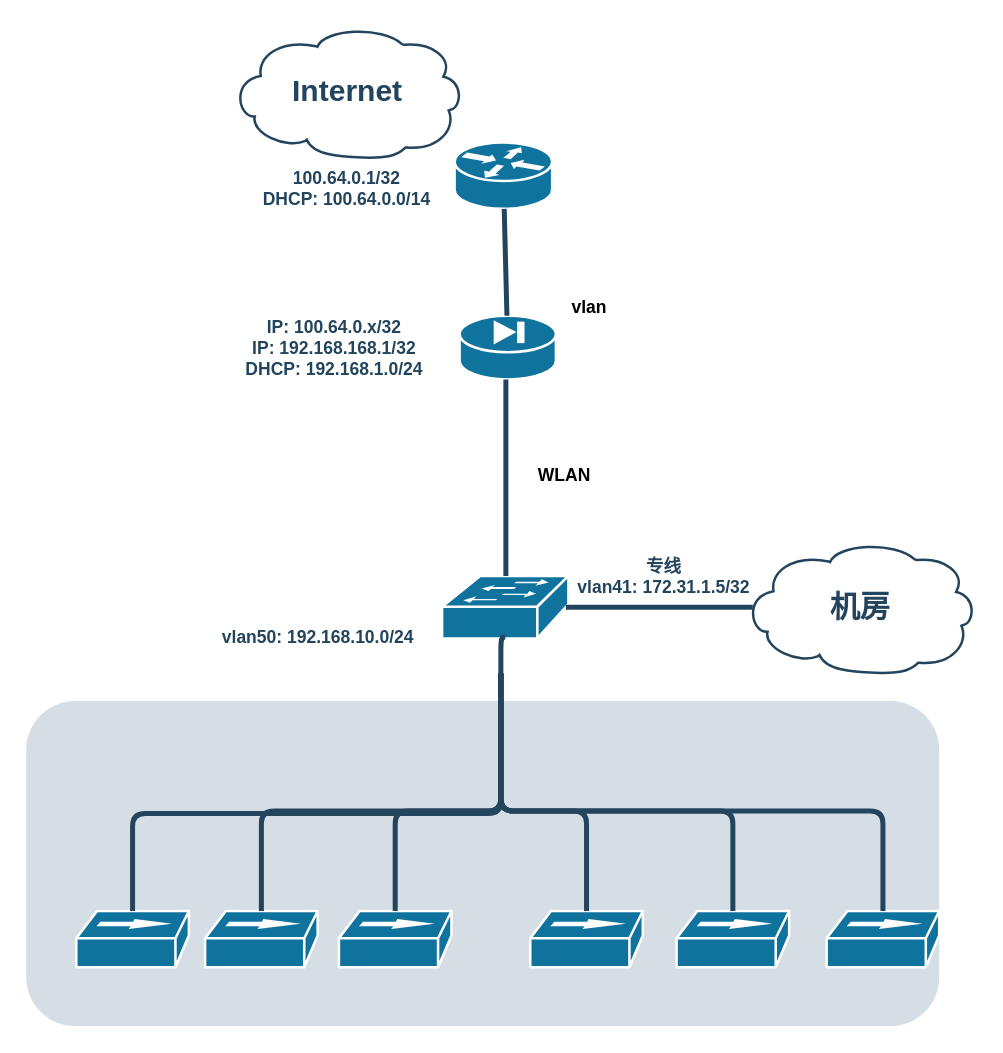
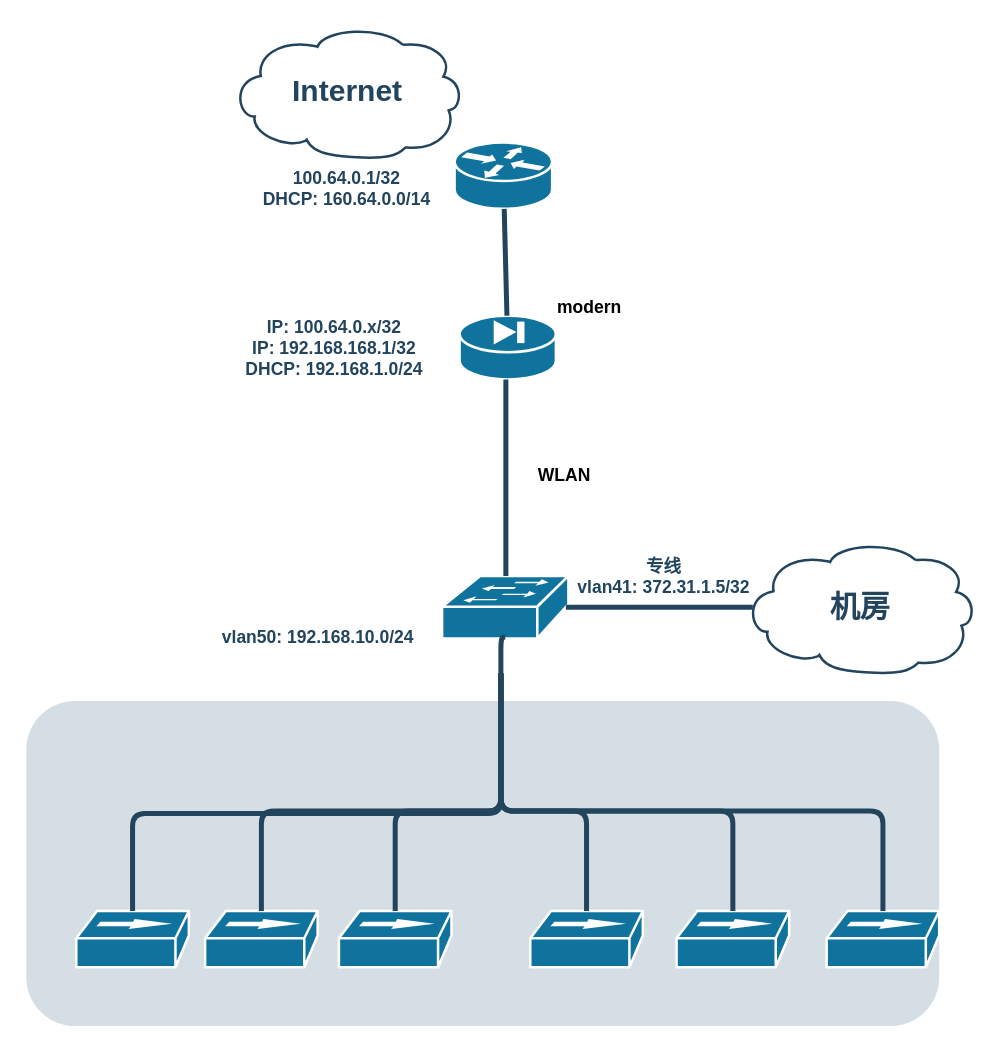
  <mxCell id="0" />
  <mxCell id="1" parent="0" />
  <mxCell id="2" value="" style="rounded=1;whiteSpace=wrap;html=1;strokeColor=none;fillColor=#BAC8D3;fontSize=24;fontColor=#23445D;align=center;opacity=60;" parent="1" vertex="1"><mxGeometry x="20.5" y="560" width="730" height="260" as="geometry" /></mxCell>
  <mxCell id="3" value="" style="shape=mxgraph.cisco.security.pix_firewall;html=1;dashed=0;fillColor=#10739E;strokeColor=#ffffff;strokeWidth=2;verticalLabelPosition=bottom;verticalAlign=top;fontFamily=Helvetica;fontSize=36;fontColor=#FFB366" parent="1" vertex="1"><mxGeometry x="367" y="252" width="77" height="51" as="geometry" /></mxCell>
  <mxCell id="4" value="Internet" style="shape=mxgraph.cisco.storage.cloud;html=1;dashed=0;strokeColor=#23445D;fillColor=#ffffff;strokeWidth=2;fontFamily=Helvetica;fontSize=24;fontColor=#23445D;align=center;fontStyle=1" parent="1" vertex="1"><mxGeometry x="184" y="20" width="186" height="106" as="geometry" /></mxCell>
  <mxCell id="5" value="" style="shape=mxgraph.cisco.switches.workgroup_switch;html=1;dashed=0;fillColor=#10739E;strokeColor=#ffffff;strokeWidth=2;verticalLabelPosition=bottom;verticalAlign=top;fontFamily=Helvetica;fontSize=36;fontColor=#FFB366" parent="1" vertex="1"><mxGeometry x="353" y="460" width="101" height="50" as="geometry" /></mxCell>
  <mxCell id="6" value="" style="shape=mxgraph.cisco.routers.router;html=1;dashed=0;fillColor=#10739E;strokeColor=#ffffff;strokeWidth=2;verticalLabelPosition=bottom;verticalAlign=top;fontFamily=Helvetica;fontSize=36;fontColor=#FFB366" parent="1" vertex="1"><mxGeometry x="363" y="113.5" width="78" height="53" as="geometry" /></mxCell>
  <mxCell id="7" value="" style="shape=mxgraph.cisco.hubs_and_gateways.100baset_hub;html=1;dashed=0;fillColor=#10739E;strokeColor=#ffffff;strokeWidth=2;verticalLabelPosition=bottom;verticalAlign=top;fontFamily=Helvetica;fontSize=36;fontColor=#FFB366" parent="1" vertex="1"><mxGeometry x="423.5" y="728" width="90" height="45" as="geometry" /></mxCell>
  <mxCell id="8" value="" style="shape=mxgraph.cisco.hubs_and_gateways.100baset_hub;html=1;dashed=0;fillColor=#10739E;strokeColor=#ffffff;strokeWidth=2;verticalLabelPosition=bottom;verticalAlign=top;fontFamily=Helvetica;fontSize=36;fontColor=#FFB366" parent="1" vertex="1"><mxGeometry x="60.5" y="728" width="90" height="45" as="geometry" /></mxCell>
  <mxCell id="9" value="" style="shape=mxgraph.cisco.hubs_and_gateways.100baset_hub;html=1;dashed=0;fillColor=#10739E;strokeColor=#ffffff;strokeWidth=2;verticalLabelPosition=bottom;verticalAlign=top;fontFamily=Helvetica;fontSize=36;fontColor=#FFB366" parent="1" vertex="1"><mxGeometry x="163.5" y="728" width="90" height="45" as="geometry" /></mxCell>
  <mxCell id="10" value="" style="shape=mxgraph.cisco.hubs_and_gateways.100baset_hub;html=1;dashed=0;fillColor=#10739E;strokeColor=#ffffff;strokeWidth=2;verticalLabelPosition=bottom;verticalAlign=top;fontFamily=Helvetica;fontSize=36;fontColor=#FFB366" parent="1" vertex="1"><mxGeometry x="270.5" y="728" width="90" height="45" as="geometry" /></mxCell>
  <mxCell id="11" value="" style="shape=mxgraph.cisco.hubs_and_gateways.100baset_hub;html=1;dashed=0;fillColor=#10739E;strokeColor=#ffffff;strokeWidth=2;verticalLabelPosition=bottom;verticalAlign=top;fontFamily=Helvetica;fontSize=36;fontColor=#FFB366" parent="1" vertex="1"><mxGeometry x="540.5" y="728" width="90" height="45" as="geometry" /></mxCell>
  <mxCell id="12" value="" style="edgeStyle=elbowEdgeStyle;elbow=horizontal;endArrow=none;html=1;strokeColor=#23445D;endFill=0;strokeWidth=4;rounded=1;entryX=0.5;entryY=0;entryDx=0;entryDy=0;entryPerimeter=0;" parent="1" source="3" edge="1" target="5"><mxGeometry width="100" height="100" relative="1" as="geometry"><mxPoint x="405" y="303" as="sourcePoint" /><mxPoint x="405.5" y="370" as="targetPoint" /></mxGeometry></mxCell>
  <mxCell id="13" value="" style="elbow=horizontal;endArrow=none;html=1;strokeColor=#23445D;endFill=0;strokeWidth=4;rounded=1" parent="1" source="3" target="6" edge="1"><mxGeometry width="100" height="100" relative="1" as="geometry"><mxPoint x="371" y="198" as="sourcePoint" /><mxPoint x="371.278" y="240.083" as="targetPoint" /></mxGeometry></mxCell>
  <mxCell id="14" style="edgeStyle=orthogonalEdgeStyle;rounded=1;html=1;strokeColor=#23445D;endArrow=none;endFill=0;strokeWidth=4;entryX=0.5;entryY=0;entryDx=0;entryDy=0;entryPerimeter=0;" parent="1" target="9" edge="1"><mxGeometry relative="1" as="geometry"><Array as="points"><mxPoint x="400.5" y="648" /><mxPoint x="208.5" y="648" /></Array><mxPoint x="400.033" y="538" as="sourcePoint" /></mxGeometry></mxCell>
  <mxCell id="15" style="edgeStyle=orthogonalEdgeStyle;rounded=1;html=1;strokeColor=#23445D;endArrow=none;endFill=0;strokeWidth=4" parent="1" target="10" edge="1"><mxGeometry relative="1" as="geometry"><Array as="points"><mxPoint x="400.5" y="648" /><mxPoint x="315.5" y="648" /></Array><mxPoint x="400.033" y="538" as="sourcePoint" /></mxGeometry></mxCell>
  <mxCell id="16" style="edgeStyle=orthogonalEdgeStyle;rounded=1;html=1;strokeColor=#23445D;endArrow=none;endFill=0;strokeWidth=4" parent="1" target="7" edge="1"><mxGeometry relative="1" as="geometry"><Array as="points"><mxPoint x="400.5" y="648" /><mxPoint x="468.5" y="648" /></Array><mxPoint x="400.033" y="538" as="sourcePoint" /></mxGeometry></mxCell>
  <mxCell id="17" style="edgeStyle=orthogonalEdgeStyle;rounded=1;html=1;strokeColor=#23445D;endArrow=none;endFill=0;strokeWidth=4" parent="1" target="11" edge="1"><mxGeometry relative="1" as="geometry"><Array as="points"><mxPoint x="400.5" y="648" /><mxPoint x="585.5" y="648" /></Array><mxPoint x="400.033" y="538" as="sourcePoint" /></mxGeometry></mxCell>
  <mxCell id="18" value="" style="shape=mxgraph.cisco.hubs_and_gateways.100baset_hub;html=1;dashed=0;fillColor=#10739E;strokeColor=#ffffff;strokeWidth=2;verticalLabelPosition=bottom;verticalAlign=top;fontFamily=Helvetica;fontSize=36;fontColor=#FFB366" parent="1" vertex="1"><mxGeometry x="660.5" y="728" width="90" height="45" as="geometry" /></mxCell>
  <mxCell id="19" style="edgeStyle=orthogonalEdgeStyle;rounded=1;html=1;endArrow=none;endFill=0;strokeColor=#23445D;strokeWidth=4;fontSize=14;fontColor=#990000" parent="1" target="18" edge="1"><mxGeometry relative="1" as="geometry"><Array as="points"><mxPoint x="400.5" y="648" /><mxPoint x="705.5" y="648" /></Array><mxPoint x="400.033" y="538" as="sourcePoint" /></mxGeometry></mxCell>
- <mxCell id="20" value="&lt;font style=&quot;font-size: 14px;&quot;&gt;&lt;b&gt;vlan&lt;/b&gt;&lt;/font&gt;" style="text;html=1;align=center;verticalAlign=middle;whiteSpace=wrap;rounded=0;" vertex="1" parent="1"><mxGeometry x="441" y="230" width="60" height="30" as="geometry" /></mxCell>
+ <mxCell id="20" value="&lt;font style=&quot;font-size: 14px;&quot;&gt;&lt;b&gt;modern&lt;/b&gt;&lt;/font&gt;" style="text;html=1;align=center;verticalAlign=middle;whiteSpace=wrap;rounded=0;" vertex="1" parent="1"><mxGeometry x="441" y="230" width="60" height="30" as="geometry" /></mxCell>
  <mxCell id="21" value="&lt;font style=&quot;font-size: 14px;&quot;&gt;&lt;b&gt;WLAN&lt;/b&gt;&lt;/font&gt;" style="text;html=1;align=center;verticalAlign=middle;whiteSpace=wrap;rounded=0;" vertex="1" parent="1"><mxGeometry x="421" y="365" width="60" height="30" as="geometry" /></mxCell>
  <mxCell id="22" style="edgeStyle=orthogonalEdgeStyle;rounded=1;html=1;strokeColor=#23445D;endArrow=none;endFill=0;strokeWidth=4;entryX=0.5;entryY=0;entryDx=0;entryDy=0;entryPerimeter=0;exitX=0.5;exitY=0.98;exitDx=0;exitDy=0;exitPerimeter=0;" edge="1" parent="1" source="5" target="8"><mxGeometry relative="1" as="geometry"><Array as="points"><mxPoint x="400" y="509" /><mxPoint x="400" y="650" /><mxPoint x="106" y="650" /></Array><mxPoint x="400" y="600" as="sourcePoint" /><mxPoint x="265.5" y="801" as="targetPoint" /></mxGeometry></mxCell>
  <mxCell id="23" value="&lt;div&gt;&lt;br&gt;&lt;/div&gt;vlan50: 192.168.10.0/24" style="rounded=1;whiteSpace=wrap;html=1;strokeColor=none;fillColor=none;fontSize=14;fontColor=#23445D;align=center;fontStyle=1" vertex="1" parent="1"><mxGeometry x="163.5" y="490" width="180" height="20" as="geometry" /></mxCell>
  <mxCell id="24" value="&lt;div&gt;IP: 100.64.0.x/32&lt;/div&gt;&lt;div&gt;IP: 192.168.168.1/32&lt;/div&gt;DHCP: 192.168.1.0/24&lt;div&gt;&lt;/div&gt;" style="rounded=1;whiteSpace=wrap;html=1;strokeColor=none;fillColor=none;fontSize=14;fontColor=#23445D;align=center;fontStyle=1" vertex="1" parent="1"><mxGeometry x="176.5" y="267.5" width="180" height="20" as="geometry" /></mxCell>
- <mxCell id="25" value="100.64.0.1/32&lt;br&gt;DHCP: 100.64.0.0/14&lt;div&gt;&lt;/div&gt;" style="rounded=1;whiteSpace=wrap;html=1;strokeColor=none;fillColor=none;fontSize=14;fontColor=#23445D;align=center;fontStyle=1" vertex="1" parent="1"><mxGeometry x="187" y="140" width="180" height="20" as="geometry" /></mxCell>
+ <mxCell id="25" value="100.64.0.1/32&lt;br&gt;DHCP: 160.64.0.0/14&lt;div&gt;&lt;/div&gt;" style="rounded=1;whiteSpace=wrap;html=1;strokeColor=none;fillColor=none;fontSize=14;fontColor=#23445D;align=center;fontStyle=1" vertex="1" parent="1"><mxGeometry x="187" y="140" width="180" height="20" as="geometry" /></mxCell>
  <mxCell id="26" value="机房" style="shape=mxgraph.cisco.storage.cloud;html=1;dashed=0;strokeColor=#23445D;fillColor=#ffffff;strokeWidth=2;fontFamily=Helvetica;fontSize=24;fontColor=#23445D;align=center;fontStyle=1" vertex="1" parent="1"><mxGeometry x="594" y="432" width="186" height="106" as="geometry" /></mxCell>
  <mxCell id="27" value="" style="edgeStyle=elbowEdgeStyle;elbow=horizontal;endArrow=none;html=1;strokeColor=#23445D;endFill=0;strokeWidth=4;rounded=1;entryX=0.04;entryY=0.5;entryDx=0;entryDy=0;entryPerimeter=0;exitX=0.98;exitY=0.5;exitDx=0;exitDy=0;exitPerimeter=0;" edge="1" parent="1" source="5" target="26"><mxGeometry width="100" height="100" relative="1" as="geometry"><mxPoint x="413" y="313" as="sourcePoint" /><mxPoint x="414" y="470" as="targetPoint" /></mxGeometry></mxCell>
- <mxCell id="28" value="专线&lt;div&gt;vlan41: 172.31.1.5/32&lt;br&gt;&lt;/div&gt;" style="rounded=1;whiteSpace=wrap;html=1;strokeColor=none;fillColor=none;fontSize=14;fontColor=#23445D;align=center;fontStyle=1" vertex="1" parent="1"><mxGeometry x="454" y="450" width="153" height="20" as="geometry" /></mxCell>
+ <mxCell id="28" value="专线&lt;div&gt;vlan41: 372.31.1.5/32&lt;br&gt;&lt;/div&gt;" style="rounded=1;whiteSpace=wrap;html=1;strokeColor=none;fillColor=none;fontSize=14;fontColor=#23445D;align=center;fontStyle=1" vertex="1" parent="1"><mxGeometry x="454" y="450" width="153" height="20" as="geometry" /></mxCell>
